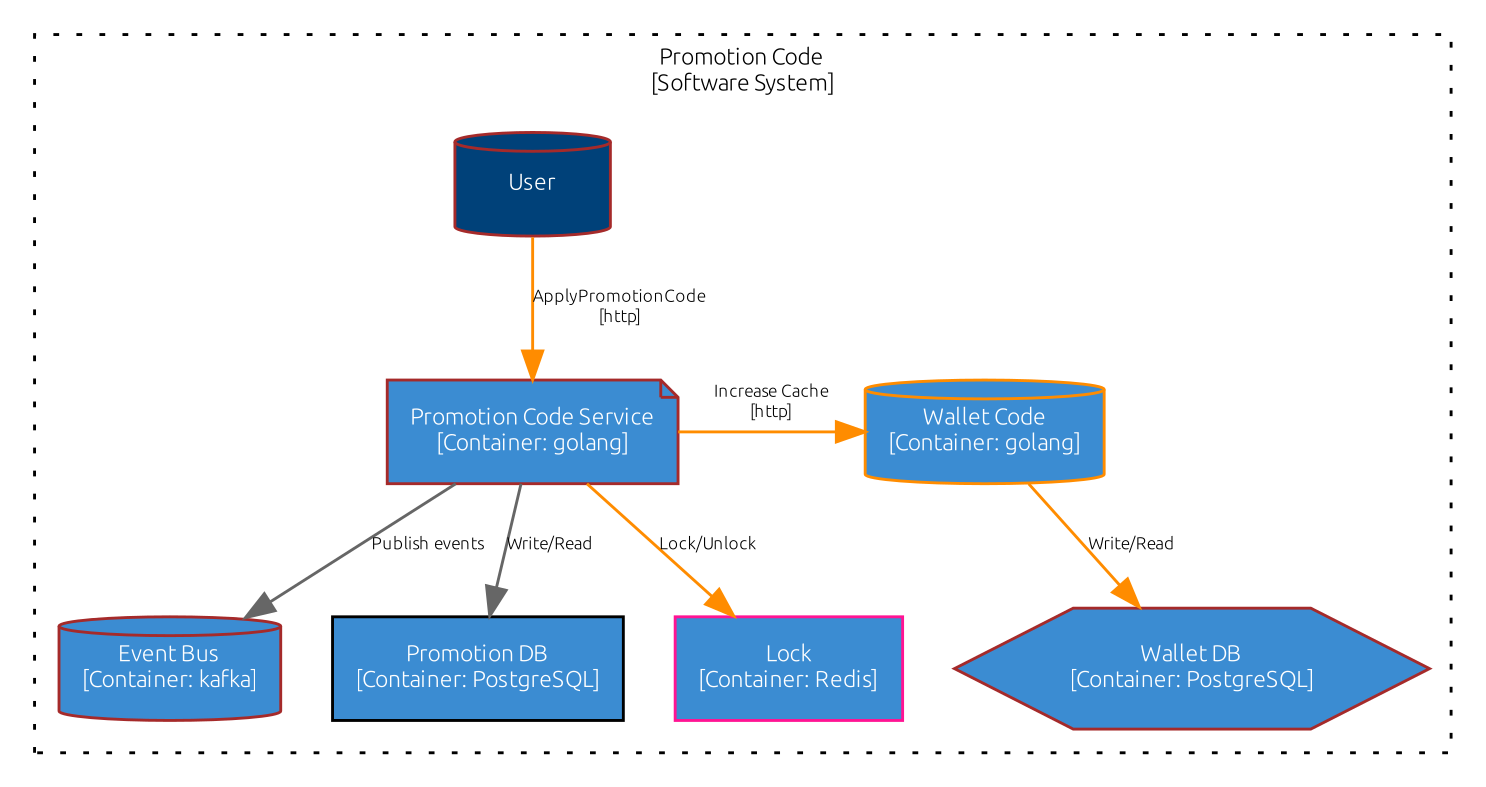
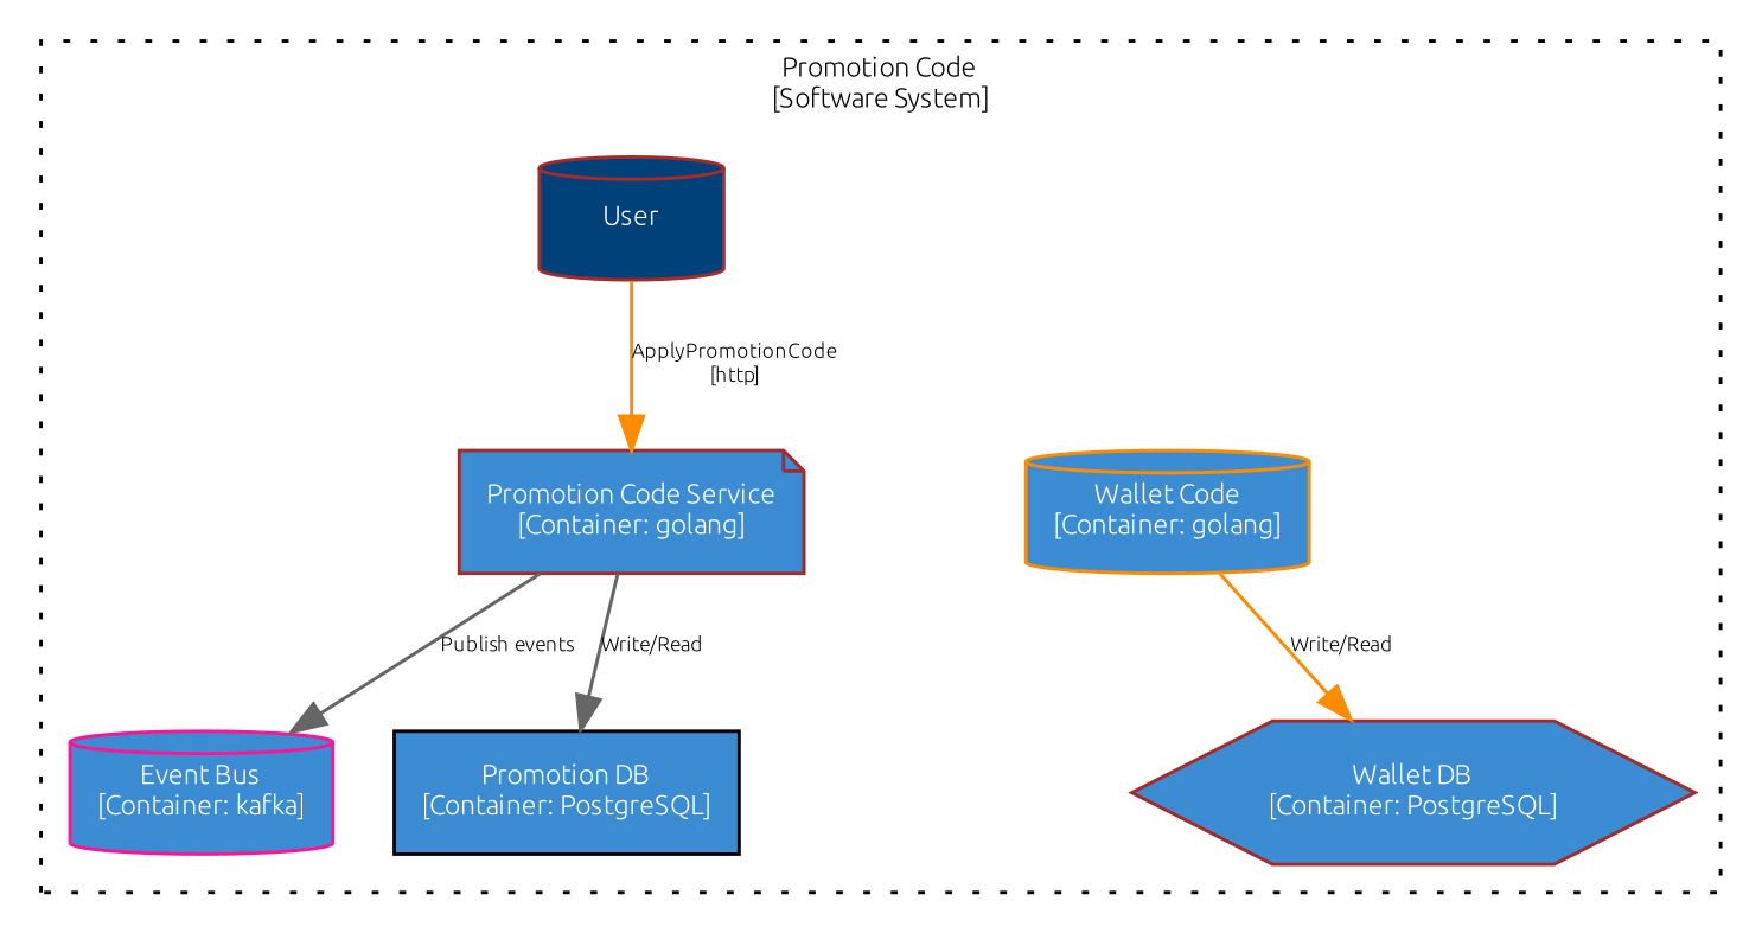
  digraph {
    fontname="Ubuntu Light"
    fontsize=8
    node [color=brown fillcolor="#3B8CD2" fontcolor=white fontname="Ubuntu Light" fontsize=8 shape=cylinder style=filled]
    edge [color=darkorange fontname="Ubuntu Light" fontsize=6]
    n1 [label="Promotion Code Service\n[Container: golang]" shape=note]
    n2 [color=darkorange label="Wallet Code\n[Container: golang]"]
-   n3 [label="Event Bus\n[Container: kafka]"]
+   n3 [color=deeppink label="Event Bus\n[Container: kafka]"]
    n4 [color=black label="Promotion DB\n[Container: PostgreSQL]" shape=box]
    n5 [label="Wallet DB\n[Container: PostgreSQL]" shape=hexagon]
-   n6 [color=deeppink label="Lock\n[Container: Redis]" shape=box]
    n7 [fillcolor="#004179" label=User]
    subgraph cluster_1 {
      label="Promotion Code\n[Software System]"
      style=dotted
      n7
      subgraph sub_2 {
        label="Promotion Code\n[Software System]"
        rank=same
        style=dotted
        n1
        n2
      }
      subgraph sub_3 {
        label="Promotion Code\n[Software System]"
        rank=same
        style=dotted
        n3
        n4
        n5
-       n6
      }
    }
-   n1 -> n2 [label="Increase Cache\n[http]"]
    n1 -> n3 [color=gray40 label="Publish events"]
    n1 -> n4 [color=gray40 label="Write/Read"]
-   n1 -> n6 [label="Lock/Unlock"]
    n2 -> n5 [label="Write/Read"]
    n7 -> n1 [label="ApplyPromotionCode\n[http]"]
  }
